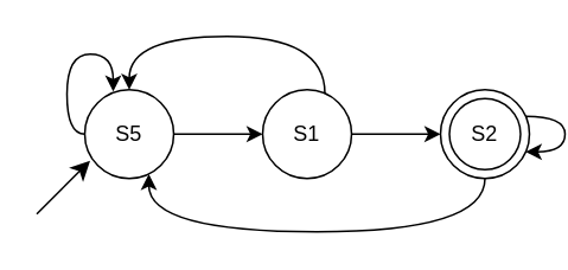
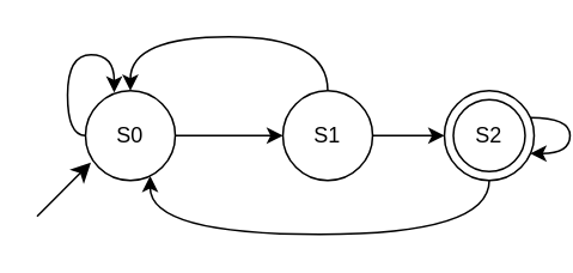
  <mxCell id="0" />
  <mxCell id="1" parent="0" />
  <mxCell id="2" style="edgeStyle=orthogonalEdgeStyle;rounded=0;orthogonalLoop=1;jettySize=auto;html=1;entryX=0;entryY=0.5;entryDx=0;entryDy=0;" edge="1" parent="1" source="3" target="6"><mxGeometry relative="1" as="geometry" /></mxCell>
- <mxCell id="3" value="S5" style="ellipse;whiteSpace=wrap;html=1;aspect=fixed;" vertex="1" parent="1"><mxGeometry x="47" y="50" width="50" height="50" as="geometry" /></mxCell>
+ <mxCell id="3" value="S0" style="ellipse;whiteSpace=wrap;html=1;aspect=fixed;" vertex="1" parent="1"><mxGeometry x="47" y="50" width="50" height="50" as="geometry" /></mxCell>
  <mxCell id="4" style="edgeStyle=orthogonalEdgeStyle;rounded=0;orthogonalLoop=1;jettySize=auto;html=1;entryX=0;entryY=0.5;entryDx=0;entryDy=0;" edge="1" parent="1" source="6" target="8"><mxGeometry relative="1" as="geometry" /></mxCell>
  <mxCell id="5" style="edgeStyle=orthogonalEdgeStyle;curved=1;rounded=0;orthogonalLoop=1;jettySize=auto;html=1;entryX=0.5;entryY=0;entryDx=0;entryDy=0;" edge="1" parent="1" source="6" target="3"><mxGeometry relative="1" as="geometry"><mxPoint x="77" y="40" as="targetPoint" /><Array as="points"><mxPoint x="182" y="20" /><mxPoint x="72" y="20" /></Array></mxGeometry></mxCell>
- <mxCell id="6" value="S1" style="ellipse;whiteSpace=wrap;html=1;aspect=fixed;" vertex="1" parent="1"><mxGeometry x="147" y="50" width="50" height="50" as="geometry" /></mxCell>
+ <mxCell id="6" value="S1" style="ellipse;whiteSpace=wrap;html=1;aspect=fixed;" vertex="1" parent="1"><mxGeometry x="157" y="50" width="50" height="50" as="geometry" /></mxCell>
  <mxCell id="7" style="edgeStyle=orthogonalEdgeStyle;curved=1;rounded=0;orthogonalLoop=1;jettySize=auto;html=1;" edge="1" parent="1" source="8" target="3"><mxGeometry relative="1" as="geometry"><Array as="points"><mxPoint x="272" y="130" /><mxPoint x="83" y="130" /></Array></mxGeometry></mxCell>
  <mxCell id="8" value="S2" style="ellipse;whiteSpace=wrap;html=1;aspect=fixed;" vertex="1" parent="1"><mxGeometry x="247" y="50" width="50" height="50" as="geometry" /></mxCell>
  <mxCell id="9" style="edgeStyle=orthogonalEdgeStyle;rounded=0;orthogonalLoop=1;jettySize=auto;html=1;curved=1;" edge="1" parent="1" source="8" target="8"><mxGeometry relative="1" as="geometry" /></mxCell>
  <mxCell id="10" value="S2" style="ellipse;whiteSpace=wrap;html=1;aspect=fixed;" vertex="1" parent="1"><mxGeometry x="252" y="55" width="40" height="40" as="geometry" /></mxCell>
  <mxCell id="11" value="" style="endArrow=classic;html=1;endSize=8;strokeWidth=1;" edge="1" parent="1"><mxGeometry width="50" height="50" relative="1" as="geometry"><mxPoint x="20" y="120" as="sourcePoint" /><mxPoint x="50" y="90" as="targetPoint" /></mxGeometry></mxCell>
  <mxCell id="12" value="" style="endArrow=classic;html=1;strokeWidth=1;exitX=0;exitY=0.5;exitDx=0;exitDy=0;edgeStyle=orthogonalEdgeStyle;curved=1;entryX=0.32;entryY=0.02;entryDx=0;entryDy=0;entryPerimeter=0;" edge="1" parent="1" source="3" target="3"><mxGeometry width="50" height="50" relative="1" as="geometry"><mxPoint x="237" y="220" as="sourcePoint" /><mxPoint x="72" y="40" as="targetPoint" /><Array as="points"><mxPoint x="37" y="75" /><mxPoint x="37" y="30" /><mxPoint x="63" y="30" /></Array></mxGeometry></mxCell>
